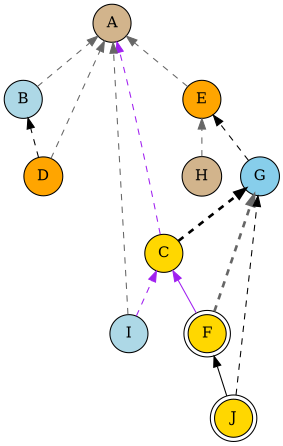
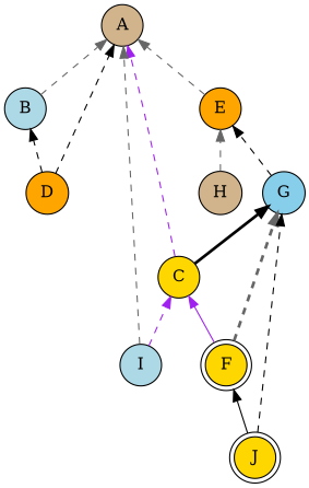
  digraph {
    rankdir=BT
    node [fillcolor=gold shape=circle style=filled]
    edge [color=gray40 style=dashed]
    n1 [label=C]
    n2 [label=F shape=doublecircle]
    n3 [label=J shape=doublecircle]
    n4 [fillcolor=skyblue label=G]
    n5 [fillcolor=tan label=A]
    n6 [fillcolor=orange label=E]
    n7 [fillcolor=lightblue label=B]
    n8 [fillcolor=orange label=D]
    n9 [fillcolor=tan label=H]
    n10 [fillcolor=lightblue label=I]
    subgraph sub_1 {
      n1
      n2
      n3
    }
    subgraph sub_2 {
      n1
      n2
      n4
    }
-   n1 -> n4 [color=black penwidth=2.5]
+   n1 -> n4 [color=black penwidth=2.5 style=filled]
    n1 -> n5 [color=purple]
    n2 -> n1 [color=purple style=filled]
    n2 -> n4 [penwidth=2.5]
    n3 -> n2 [color=black style=filled]
    n3 -> n4 [color=black]
    n4 -> n6 [color=black]
    n6 -> n5
    n7 -> n5
-   n8 -> n5
+   n8 -> n5 [color=black]
    n8 -> n7 [color=black]
    n9 -> n6
    n10 -> n1 [color=purple]
    n10 -> n5
  }
